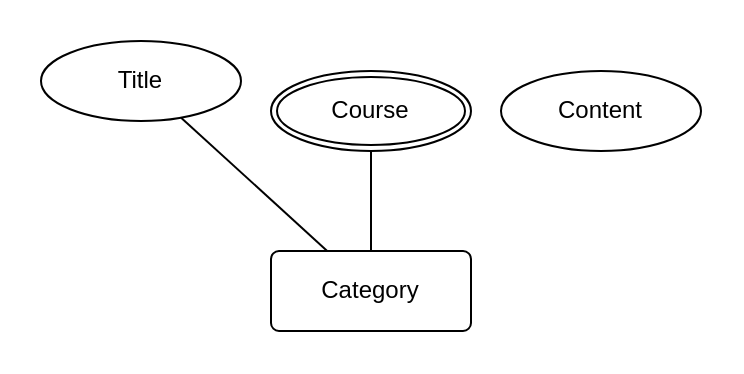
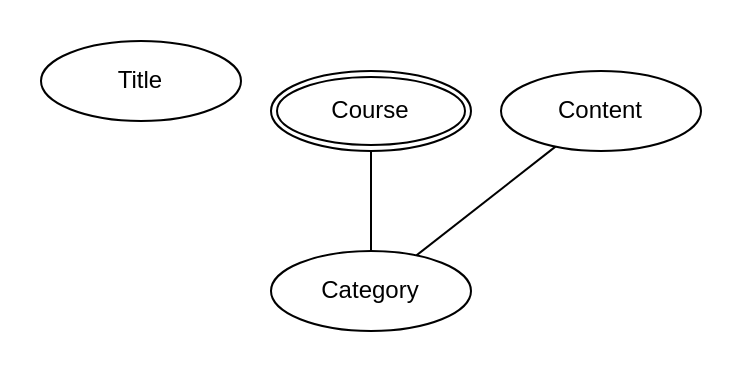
  <mxCell id="0" />
  <mxCell id="1" parent="0" />
- <mxCell id="2" value="Category" style="rounded=1;arcSize=10;whiteSpace=wrap;html=1;align=center;" vertex="1" parent="1"><mxGeometry x="135" y="125" width="100" height="40" as="geometry" /></mxCell>
+ <mxCell id="2" value="Category" style="ellipse;arcSize=10;whiteSpace=wrap;html=1;align=center;" vertex="1" parent="1"><mxGeometry x="135" y="125" width="100" height="40" as="geometry" /></mxCell>
  <mxCell id="3" value="Title" style="ellipse;whiteSpace=wrap;html=1;align=center;" vertex="1" parent="1"><mxGeometry x="20" y="20" width="100" height="40" as="geometry" /></mxCell>
  <mxCell id="4" value="Content" style="ellipse;whiteSpace=wrap;html=1;align=center;" vertex="1" parent="1"><mxGeometry x="250" y="35" width="100" height="40" as="geometry" /></mxCell>
  <mxCell id="5" value="Course" style="ellipse;shape=doubleEllipse;margin=3;whiteSpace=wrap;html=1;align=center;" vertex="1" parent="1"><mxGeometry x="135" y="35" width="100" height="40" as="geometry" /></mxCell>
- <mxCell id="6" value="" style="endArrow=none;html=1;rounded=0;" edge="1" parent="1" source="3" target="2"><mxGeometry relative="1" as="geometry"><mxPoint x="120" y="135" as="sourcePoint" /><mxPoint x="280" y="135" as="targetPoint" /></mxGeometry></mxCell>
  <mxCell id="7" value="" style="endArrow=none;html=1;rounded=0;" edge="1" parent="1" source="5" target="2"><mxGeometry relative="1" as="geometry"><mxPoint x="103" y="83" as="sourcePoint" /><mxPoint x="169" y="135" as="targetPoint" /></mxGeometry></mxCell>
+ <mxCell id="8" value="" style="endArrow=none;html=1;rounded=0;" edge="1" parent="1" source="4" target="2"><mxGeometry relative="1" as="geometry"><mxPoint x="195" y="85" as="sourcePoint" /><mxPoint x="195" y="135" as="targetPoint" /></mxGeometry></mxCell>
